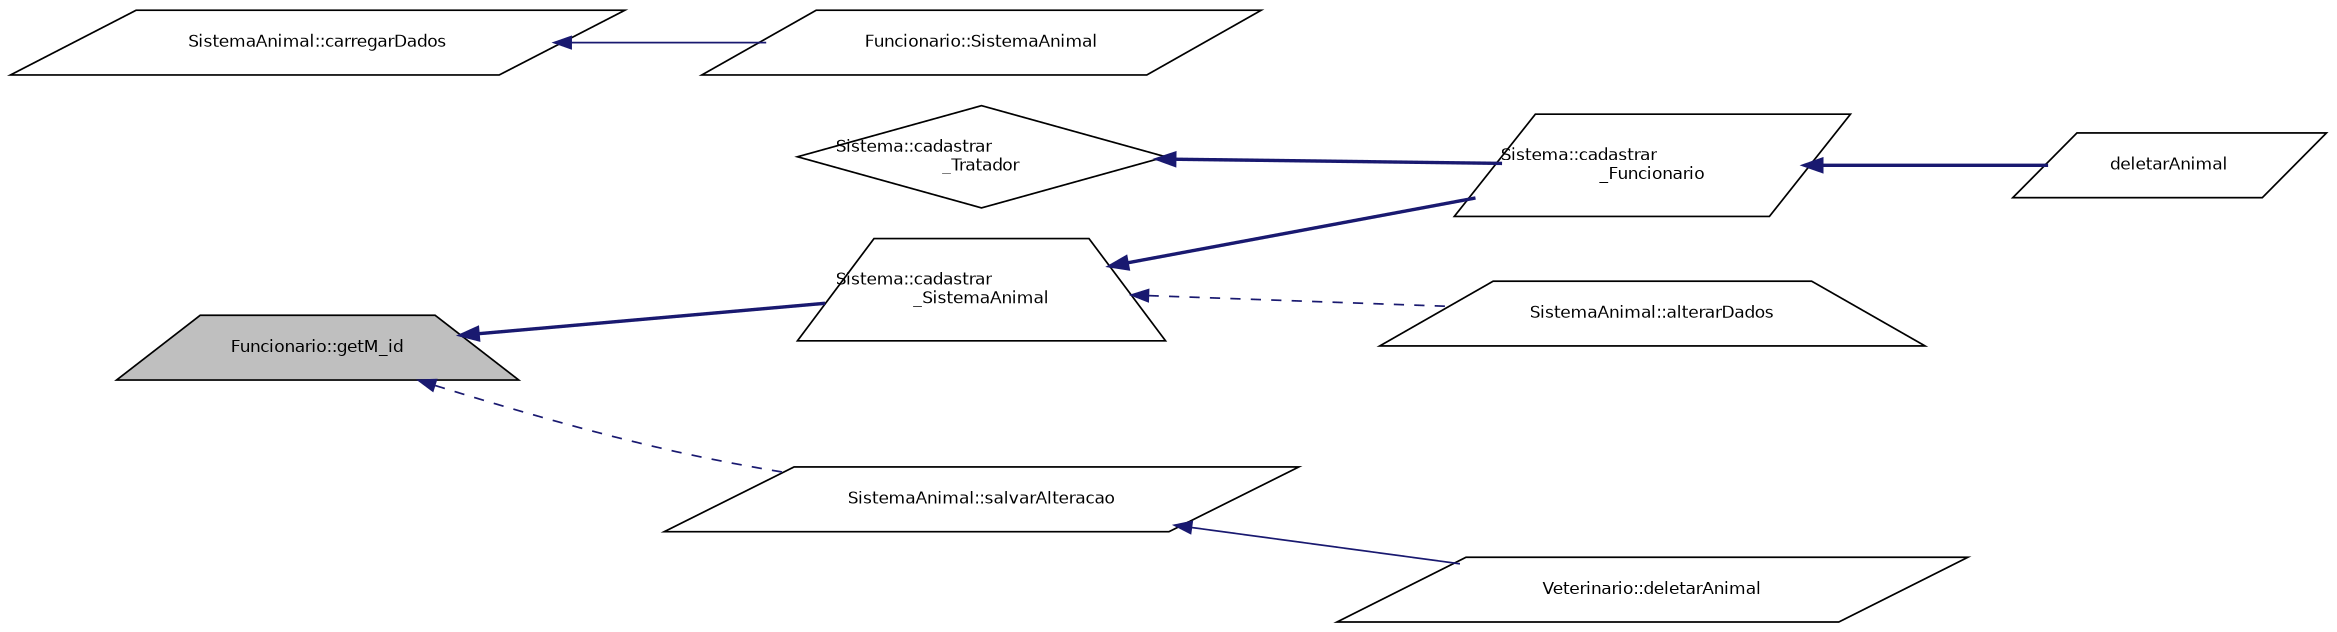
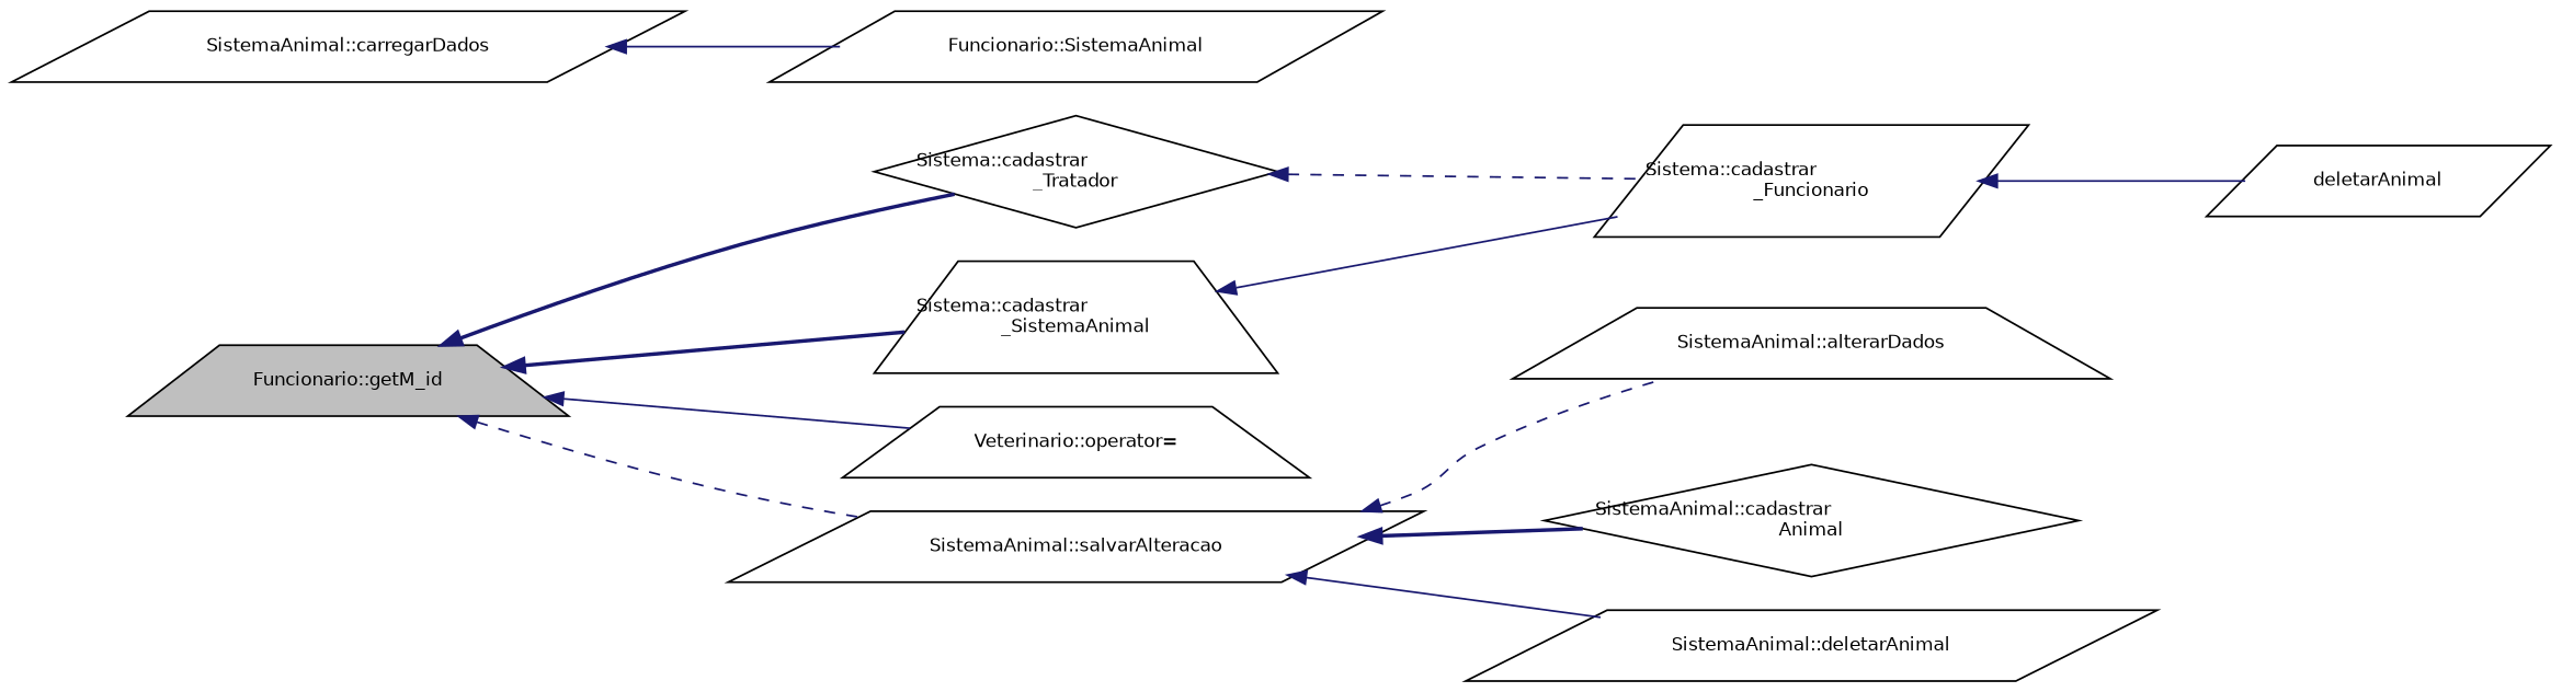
  digraph {
    rankdir=LR
    node [color=black fillcolor=white fontname=Helvetica fontsize=10 shape=parallelogram style=filled]
    edge [color=midnightblue dir=back fontname=Helvetica fontsize=10 labelfontname=Helvetica labelfontsize=10 style=bold]
    n1 [fillcolor=grey75 fontcolor=black height=0.2 label="Funcionario::getM_id" shape=trapezium width=0.4]
    n2 [height=0.2 label="Sistema::cadastrar\l_Tratador" shape=diamond width=0.4]
    n3 [height=0.2 label="Sistema::cadastrar\l_SistemaAnimal" shape=trapezium width=0.4]
+   n4 [height=0.2 label="Veterinario::operator=" shape=trapezium width=0.4]
    n5 [height=0.2 label="SistemaAnimal::salvarAlteracao" width=0.4]
    n6 [height=0.2 label="Sistema::cadastrar\l_Funcionario" width=0.4]
    n7 [height=0.2 label="SistemaAnimal::carregarDados" width=0.4]
    n8 [height=0.2 label="Funcionario::SistemaAnimal" width=0.4]
+   n9 [height=0.2 label="SistemaAnimal::cadastrar\lAnimal" shape=diamond width=0.4]
    n10 [height=0.2 label="SistemaAnimal::alterarDados" shape=trapezium width=0.4]
-   n11 [height=0.2 label="Veterinario::deletarAnimal" width=0.4]
+   n11 [height=0.2 label="SistemaAnimal::deletarAnimal" width=0.4]
    n12 [height=0.2 label=deletarAnimal width=0.4]
+   n1 -> n2
    n1 -> n3
+   n1 -> n4 [style=solid]
    n1 -> n5 [style=dashed]
-   n2 -> n6
-   n3 -> n6
-   n3 -> n10 [style=dashed]
+   n2 -> n6 [style=dashed]
+   n3 -> n6 [style=solid]
+   n5 -> n9
+   n5 -> n10 [style=dashed]
    n5 -> n11 [style=solid]
-   n6 -> n12
+   n6 -> n12 [style=solid]
    n7 -> n8 [style=solid]
  }
